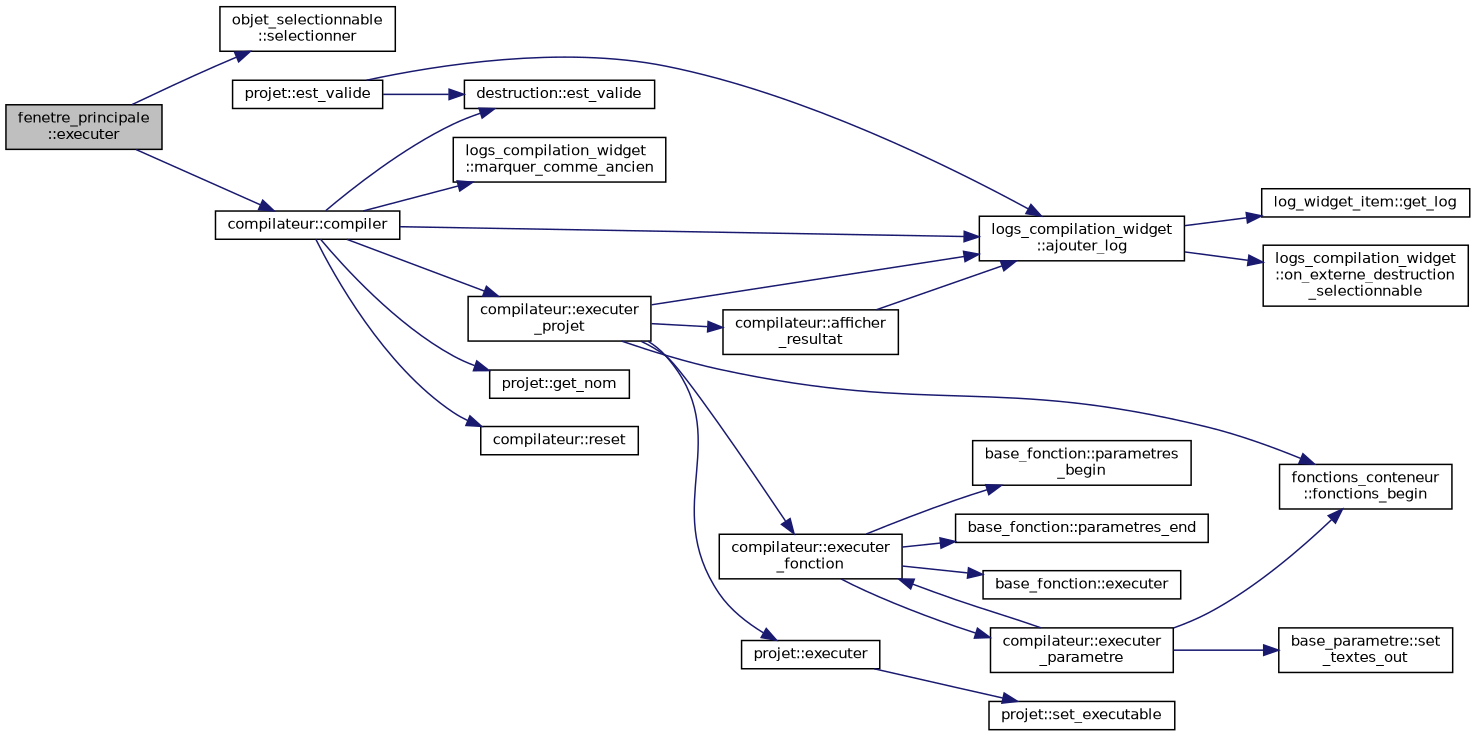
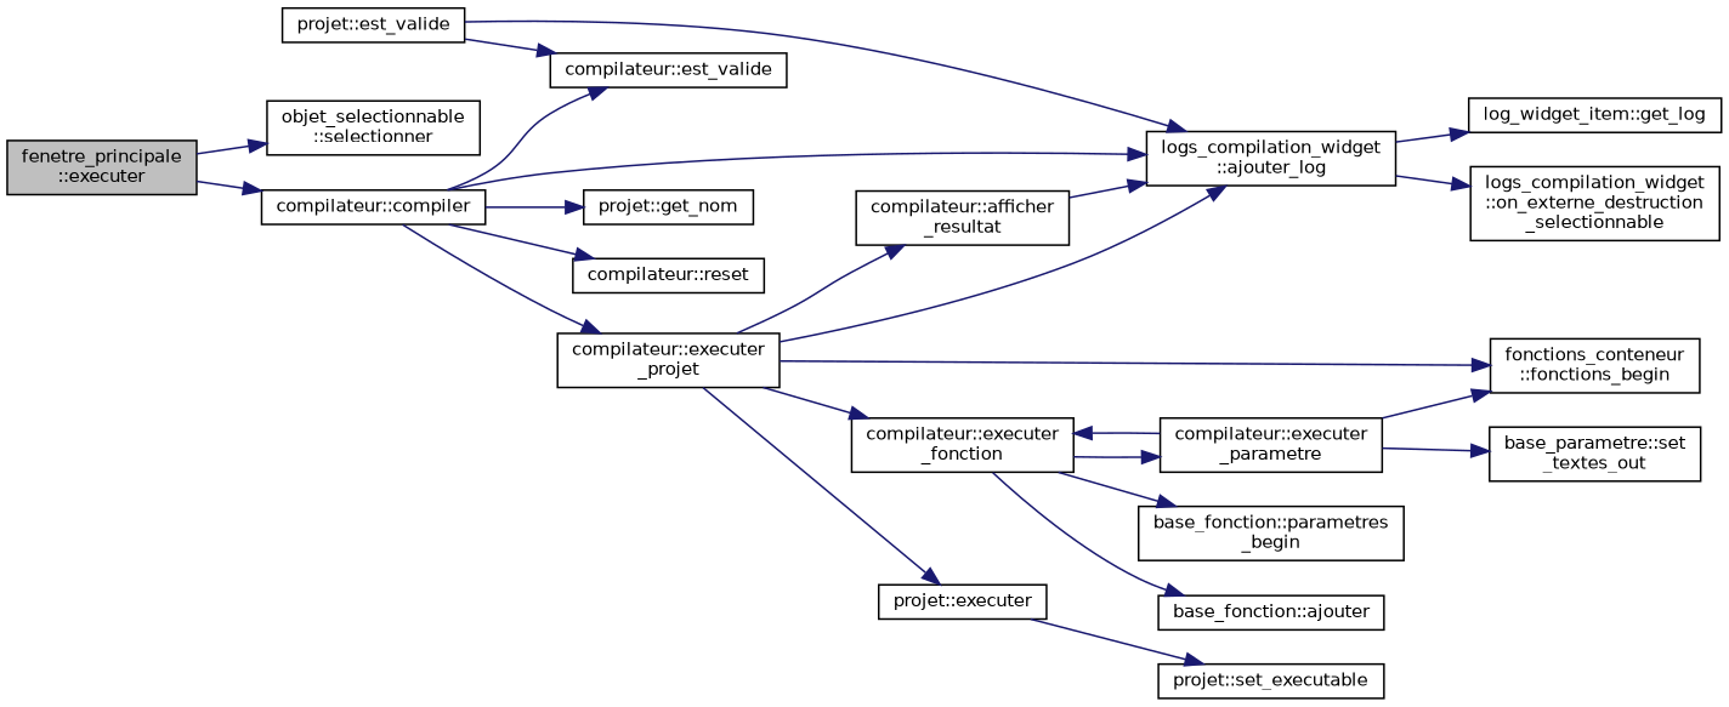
  digraph {
    rankdir=LR
    node [color=black fillcolor=white fontname=Helvetica fontsize=10 shape=record style=filled]
    edge [color=midnightblue fontname=Helvetica fontsize=10 labelfontname=Helvetica labelfontsize=10 style=solid]
    n1 [fillcolor=grey75 fontcolor=black height=0.2 label="fenetre_principale\l::executer" width=0.4]
    n2 [height=0.2 label="compilateur::compiler" width=0.4]
    n3 [height=0.2 label="objet_selectionnable\l::selectionner" width=0.4]
-   n4 [height=0.2 label="logs_compilation_widget\l::marquer_comme_ancien" width=0.4]
    n5 [height=0.2 label="logs_compilation_widget\l::ajouter_log" width=0.4]
    n6 [height=0.2 label="projet::get_nom" width=0.4]
-   n7 [height=0.2 label="destruction::est_valide" width=0.4]
+   n7 [height=0.2 label="compilateur::est_valide" width=0.4]
    n8 [height=0.2 label="compilateur::reset" width=0.4]
    n9 [height=0.2 label="compilateur::executer\l_projet" width=0.4]
    n10 [height=0.2 label="log_widget_item::get_log" width=0.4]
    n11 [height=0.2 label="logs_compilation_widget\l::on_externe_destruction\l_selectionnable" width=0.4]
    n12 [height=0.2 label="projet::executer" width=0.4]
    n13 [height=0.2 label="fonctions_conteneur\l::fonctions_begin" width=0.4]
    n14 [height=0.2 label="compilateur::executer\l_fonction" width=0.4]
    n15 [height=0.2 label="compilateur::afficher\l_resultat" width=0.4]
    n16 [height=0.2 label="projet::est_valide" width=0.4]
    n17 [height=0.2 label="projet::set_executable" width=0.4]
    n18 [height=0.2 label="base_fonction::parametres\l_begin" width=0.4]
-   n19 [height=0.2 label="base_fonction::parametres_end" width=0.4]
    n20 [height=0.2 label="compilateur::executer\l_parametre" width=0.4]
-   n21 [height=0.2 label="base_fonction::executer" width=0.4]
+   n21 [height=0.2 label="base_fonction::ajouter" width=0.4]
    n22 [height=0.2 label="base_parametre::set\l_textes_out" width=0.4]
    n1 -> n2
    n1 -> n3
-   n2 -> n4
    n2 -> n5
    n2 -> n6
    n2 -> n7
    n2 -> n8
    n2 -> n9
    n5 -> n10
    n5 -> n11
    n9 -> n5
    n9 -> n12
    n9 -> n13
    n9 -> n14
    n9 -> n15
    n12 -> n17
    n14 -> n18
-   n14 -> n19
    n14 -> n20
    n14 -> n21
    n15 -> n5
    n16 -> n5
    n16 -> n7
    n20 -> n13
    n20 -> n14
    n20 -> n22
  }
